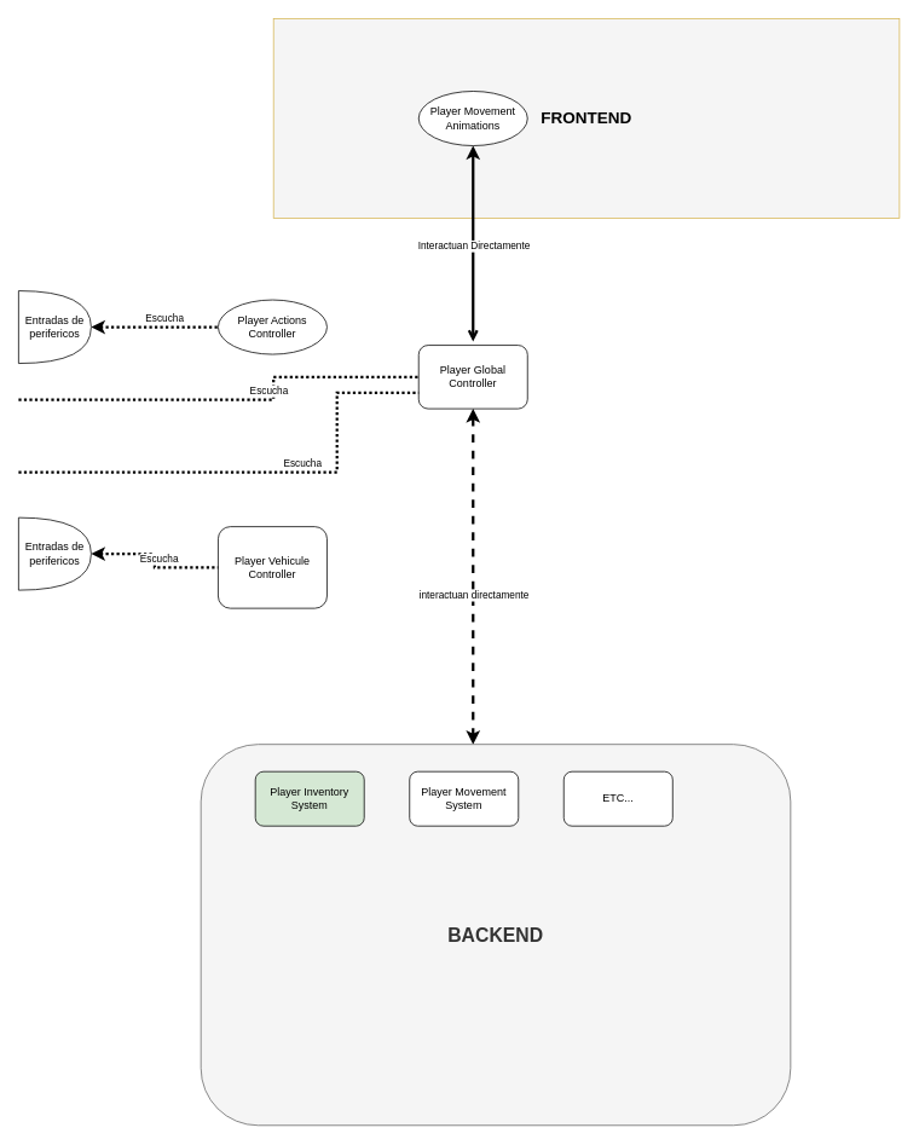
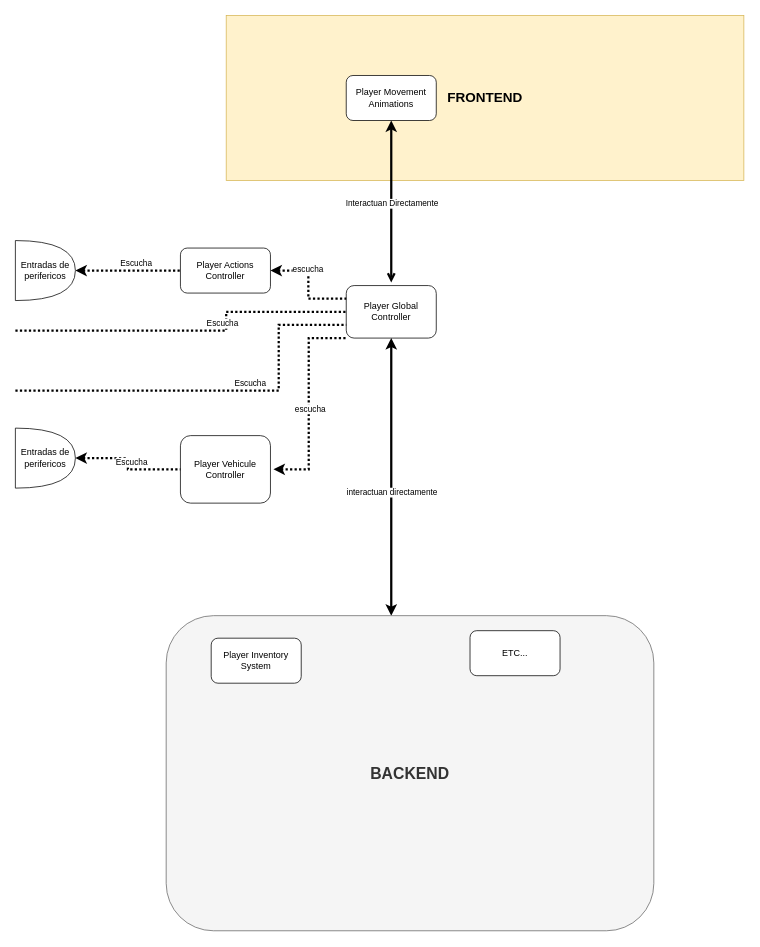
  <mxCell id="0" />
  <mxCell id="1" parent="0" />
- <mxCell id="2" value="&lt;font style=&quot;font-size: 18px&quot;&gt;&lt;b&gt;FRONTEND&lt;/b&gt;&lt;/font&gt;" style="rounded=0;whiteSpace=wrap;html=1;fillColor=#f5f5f5;strokeColor=#d6b656;" vertex="1" parent="1"><mxGeometry x="301" y="20" width="690" height="220" as="geometry" /></mxCell>
- <mxCell id="3" style="edgeStyle=elbowEdgeStyle;rounded=0;orthogonalLoop=1;jettySize=auto;html=1;exitX=0.5;exitY=1;exitDx=0;exitDy=0;strokeWidth=3;startArrow=classic;startFill=1;dashed=1;" edge="1" parent="1" source="5" target="12"><mxGeometry relative="1" as="geometry" /></mxCell>
+ <mxCell id="2" value="&lt;font style=&quot;font-size: 18px&quot;&gt;&lt;b&gt;FRONTEND&lt;/b&gt;&lt;/font&gt;" style="rounded=0;whiteSpace=wrap;html=1;fillColor=#fff2cc;strokeColor=#d6b656;" vertex="1" parent="1"><mxGeometry x="301" y="20" width="690" height="220" as="geometry" /></mxCell>
+ <mxCell id="3" style="edgeStyle=elbowEdgeStyle;rounded=0;orthogonalLoop=1;jettySize=auto;html=1;exitX=0.5;exitY=1;exitDx=0;exitDy=0;strokeWidth=3;startArrow=classic;startFill=1;" edge="1" parent="1" source="5" target="12"><mxGeometry relative="1" as="geometry" /></mxCell>
  <mxCell id="4" value="interactuan directamente" style="edgeLabel;html=1;align=center;verticalAlign=middle;resizable=0;points=[];" vertex="1" connectable="0" parent="3"><mxGeometry x="0.188" y="3" relative="1" as="geometry"><mxPoint x="-3" y="-15" as="offset" /></mxGeometry></mxCell>
  <mxCell id="5" value="Player Global Controller" style="rounded=1;whiteSpace=wrap;html=1;" vertex="1" parent="1"><mxGeometry x="461" y="380" width="120" height="70" as="geometry" /></mxCell>
- <mxCell id="8" value="Player Actions Controller" style="ellipse;whiteSpace=wrap;html=1;" vertex="1" parent="1"><mxGeometry x="240" y="330" width="120" height="60" as="geometry" /></mxCell>
+ <mxCell id="6" style="edgeStyle=orthogonalEdgeStyle;rounded=0;orthogonalLoop=1;jettySize=auto;html=1;exitX=1;exitY=0.5;exitDx=0;exitDy=0;startArrow=classic;startFill=1;endArrow=none;endFill=0;targetPerimeterSpacing=4;sourcePerimeterSpacing=4;strokeWidth=3;dashed=1;dashPattern=1 1;entryX=0;entryY=0.25;entryDx=0;entryDy=0;" edge="1" parent="1" source="8" target="5"><mxGeometry relative="1" as="geometry" /></mxCell>
+ <mxCell id="7" value="escucha" style="edgeLabel;html=1;align=center;verticalAlign=middle;resizable=0;points=[];" vertex="1" connectable="0" parent="6"><mxGeometry x="-0.139" y="-1" relative="1" as="geometry"><mxPoint y="-11" as="offset" /></mxGeometry></mxCell>
+ <mxCell id="8" value="Player Actions Controller" style="rounded=1;whiteSpace=wrap;html=1;" vertex="1" parent="1"><mxGeometry x="240" y="330" width="120" height="60" as="geometry" /></mxCell>
  <mxCell id="9" style="edgeStyle=elbowEdgeStyle;rounded=0;orthogonalLoop=1;jettySize=auto;html=1;exitX=0.5;exitY=1;exitDx=0;exitDy=0;startArrow=classic;startFill=1;endArrow=open;endFill=1;sourcePerimeterSpacing=4;targetPerimeterSpacing=4;strokeWidth=3;" edge="1" parent="1" source="11" target="5"><mxGeometry relative="1" as="geometry" /></mxCell>
  <mxCell id="10" value="Interactuan Directamente" style="edgeLabel;html=1;align=center;verticalAlign=middle;resizable=0;points=[];" vertex="1" connectable="0" parent="9"><mxGeometry x="0.575" y="3" relative="1" as="geometry"><mxPoint x="-3" y="-60" as="offset" /></mxGeometry></mxCell>
- <mxCell id="11" value="Player Movement Animations" style="ellipse;whiteSpace=wrap;html=1;" vertex="1" parent="1"><mxGeometry x="461" y="100" width="120" height="60" as="geometry" /></mxCell>
+ <mxCell id="11" value="Player Movement Animations" style="rounded=1;whiteSpace=wrap;html=1;" vertex="1" parent="1"><mxGeometry x="461" y="100" width="120" height="60" as="geometry" /></mxCell>
  <mxCell id="12" value="&lt;font style=&quot;font-size: 21px&quot;&gt;&lt;b&gt;BACKEND&lt;/b&gt;&lt;/font&gt;" style="rounded=1;whiteSpace=wrap;html=1;fillColor=#f5f5f5;strokeColor=#666666;fontColor=#333333;" vertex="1" parent="1"><mxGeometry x="221" y="820" width="650" height="420" as="geometry" /></mxCell>
  <mxCell id="13" style="edgeStyle=orthogonalEdgeStyle;rounded=0;orthogonalLoop=1;jettySize=auto;html=1;exitX=1;exitY=0.5;exitDx=0;exitDy=0;exitPerimeter=0;startArrow=classic;startFill=1;strokeWidth=3;endArrow=none;endFill=0;dashed=1;dashPattern=1 1;" edge="1" parent="1" source="15" target="8"><mxGeometry relative="1" as="geometry" /></mxCell>
  <mxCell id="14" value="Escucha" style="edgeLabel;html=1;align=center;verticalAlign=middle;resizable=0;points=[];" vertex="1" connectable="0" parent="13"><mxGeometry x="0.191" y="1" relative="1" as="geometry"><mxPoint x="-3" y="-9" as="offset" /></mxGeometry></mxCell>
  <mxCell id="15" value="Entradas de perifericos" style="shape=or;whiteSpace=wrap;html=1;" vertex="1" parent="1"><mxGeometry x="20" y="320" width="80" height="80" as="geometry" /></mxCell>
- <mxCell id="16" value="Player Movement System" style="rounded=1;whiteSpace=wrap;html=1;" vertex="1" parent="1"><mxGeometry x="451" y="850" width="120" height="60" as="geometry" /></mxCell>
- <mxCell id="17" value="Player Inventory System" style="rounded=1;whiteSpace=wrap;html=1;fillColor=#d5e8d4;" vertex="1" parent="1"><mxGeometry x="281" y="850" width="120" height="60" as="geometry" /></mxCell>
- <mxCell id="18" value="ETC..." style="rounded=1;whiteSpace=wrap;html=1;" vertex="1" parent="1"><mxGeometry x="621" y="850" width="120" height="60" as="geometry" /></mxCell>
+ <mxCell id="17" value="Player Inventory System" style="rounded=1;whiteSpace=wrap;html=1;" vertex="1" parent="1"><mxGeometry x="281" y="850" width="120" height="60" as="geometry" /></mxCell>
+ <mxCell id="18" value="ETC..." style="rounded=1;whiteSpace=wrap;html=1;" vertex="1" parent="1"><mxGeometry x="626" y="840" width="120" height="60" as="geometry" /></mxCell>
  <mxCell id="19" value="Player Vehicule Controller" style="rounded=1;whiteSpace=wrap;html=1;" vertex="1" parent="1"><mxGeometry x="240" y="580" width="120" height="90" as="geometry" /></mxCell>
  <mxCell id="20" style="edgeStyle=orthogonalEdgeStyle;rounded=0;orthogonalLoop=1;jettySize=auto;html=1;exitX=1;exitY=0.5;exitDx=0;exitDy=0;exitPerimeter=0;startArrow=classic;startFill=1;strokeWidth=3;endArrow=none;endFill=0;dashed=1;dashPattern=1 1;" edge="1" source="22" target="19" parent="1"><mxGeometry relative="1" as="geometry" /></mxCell>
  <mxCell id="21" value="Escucha" style="edgeLabel;html=1;align=center;verticalAlign=middle;resizable=0;points=[];" vertex="1" connectable="0" parent="20"><mxGeometry x="0.191" y="1" relative="1" as="geometry"><mxPoint x="-3" y="-9" as="offset" /></mxGeometry></mxCell>
  <mxCell id="22" value="Entradas de perifericos" style="shape=or;whiteSpace=wrap;html=1;" vertex="1" parent="1"><mxGeometry x="20" y="570" width="80" height="80" as="geometry" /></mxCell>
+ <mxCell id="23" style="edgeStyle=elbowEdgeStyle;rounded=0;orthogonalLoop=1;jettySize=auto;html=1;startArrow=classic;startFill=1;endArrow=none;endFill=0;targetPerimeterSpacing=4;sourcePerimeterSpacing=4;strokeWidth=3;dashed=1;dashPattern=1 1;entryX=0;entryY=1;entryDx=0;entryDy=0;" edge="1" parent="1" source="19" target="5"><mxGeometry relative="1" as="geometry"><mxPoint x="370" y="370" as="sourcePoint" /><mxPoint x="467" y="420" as="targetPoint" /><Array as="points"><mxPoint x="411" y="430" /></Array></mxGeometry></mxCell>
+ <mxCell id="24" value="escucha" style="edgeLabel;html=1;align=center;verticalAlign=middle;resizable=0;points=[];" vertex="1" connectable="0" parent="23"><mxGeometry x="-0.139" y="-1" relative="1" as="geometry"><mxPoint y="-11" as="offset" /></mxGeometry></mxCell>
  <mxCell id="25" style="edgeStyle=orthogonalEdgeStyle;rounded=0;orthogonalLoop=1;jettySize=auto;html=1;exitX=1;exitY=0.5;exitDx=0;exitDy=0;exitPerimeter=0;startArrow=none;startFill=0;strokeWidth=3;endArrow=none;endFill=0;dashed=1;dashPattern=1 1;entryX=0;entryY=0.5;entryDx=0;entryDy=0;" edge="1" parent="1" target="5"><mxGeometry relative="1" as="geometry"><mxPoint x="20" y="440" as="sourcePoint" /><mxPoint x="461" y="440" as="targetPoint" /><Array as="points"><mxPoint x="301" y="440" /><mxPoint x="301" y="415" /></Array></mxGeometry></mxCell>
  <mxCell id="26" value="Escucha" style="edgeLabel;html=1;align=center;verticalAlign=middle;resizable=0;points=[];" vertex="1" connectable="0" parent="25"><mxGeometry x="0.191" y="1" relative="1" as="geometry"><mxPoint x="-3" y="-9" as="offset" /></mxGeometry></mxCell>
  <mxCell id="27" style="rounded=0;orthogonalLoop=1;jettySize=auto;html=1;exitX=1;exitY=0.5;exitDx=0;exitDy=0;exitPerimeter=0;startArrow=none;startFill=0;strokeWidth=3;endArrow=none;endFill=0;dashed=1;dashPattern=1 1;entryX=0;entryY=0.75;entryDx=0;entryDy=0;edgeStyle=orthogonalEdgeStyle;" edge="1" parent="1" target="5"><mxGeometry relative="1" as="geometry"><mxPoint x="20" y="520" as="sourcePoint" /><mxPoint x="451" y="520" as="targetPoint" /><Array as="points"><mxPoint x="371" y="520" /><mxPoint x="371" y="433" /></Array></mxGeometry></mxCell>
  <mxCell id="28" value="Escucha" style="edgeLabel;html=1;align=center;verticalAlign=middle;resizable=0;points=[];" vertex="1" connectable="0" parent="27"><mxGeometry x="0.191" y="1" relative="1" as="geometry"><mxPoint x="-3" y="-9" as="offset" /></mxGeometry></mxCell>
